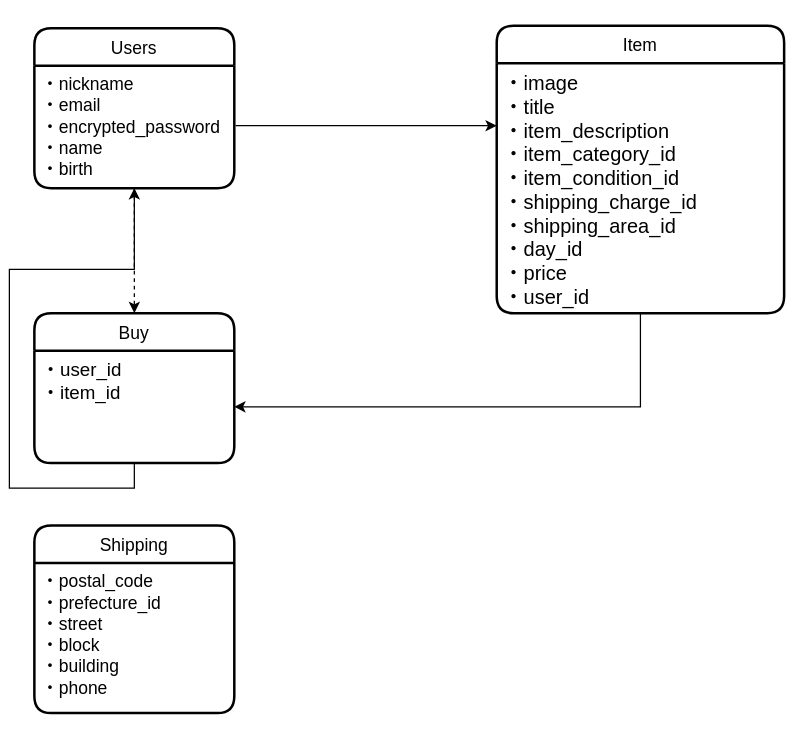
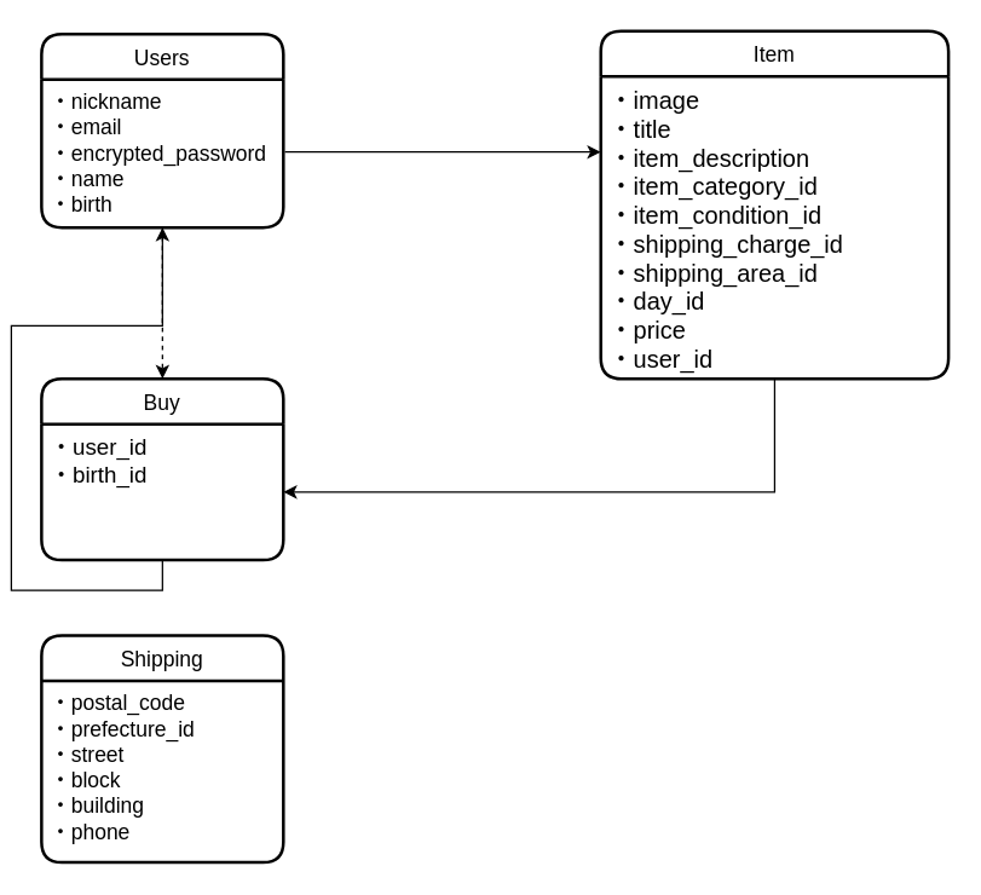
  <mxCell id="0" />
  <mxCell id="1" parent="0" />
  <mxCell id="2" value="Users" style="swimlane;childLayout=stackLayout;horizontal=1;startSize=30;horizontalStack=0;rounded=1;fontSize=14;fontStyle=0;strokeWidth=2;resizeParent=0;resizeLast=1;shadow=0;dashed=0;align=center;" parent="1" vertex="1"><mxGeometry x="20" y="22" width="160" height="128" as="geometry" /></mxCell>
  <mxCell id="3" value="・nickname&#10;・email&#10;・encrypted_password&#10;・name&#10;・birth&#10;" style="align=left;strokeColor=none;fillColor=none;spacingLeft=4;fontSize=14;verticalAlign=top;resizable=0;rotatable=0;part=1;" parent="2" vertex="1"><mxGeometry y="30" width="160" height="98" as="geometry" /></mxCell>
  <mxCell id="4" value="Item" style="swimlane;childLayout=stackLayout;horizontal=1;startSize=30;horizontalStack=0;rounded=1;fontSize=14;fontStyle=0;strokeWidth=2;resizeParent=0;resizeLast=1;shadow=0;dashed=0;align=center;" parent="1" vertex="1"><mxGeometry x="390" y="20" width="230" height="230" as="geometry" /></mxCell>
  <mxCell id="5" value="・image&#10;・title&#10;・item_description&#10;・item_category_id&#10;・item_condition_id&#10;・shipping_charge_id&#10;・shipping_area_id&#10;・day_id&#10;・price&#10;・user_id&#10;" style="align=left;strokeColor=none;fillColor=none;spacingLeft=4;fontSize=16;verticalAlign=top;resizable=0;rotatable=0;part=1;" parent="4" vertex="1"><mxGeometry y="30" width="230" height="200" as="geometry" /></mxCell>
  <mxCell id="6" value="Buy" style="swimlane;childLayout=stackLayout;horizontal=1;startSize=30;horizontalStack=0;rounded=1;fontSize=14;fontStyle=0;strokeWidth=2;resizeParent=0;resizeLast=1;shadow=0;dashed=0;align=center;" parent="1" vertex="1"><mxGeometry x="20" y="250" width="160" height="120" as="geometry" /></mxCell>
- <mxCell id="7" value="・user_id&#10;・item_id" style="align=left;strokeColor=none;fillColor=none;spacingLeft=4;fontSize=15;verticalAlign=top;resizable=0;rotatable=0;part=1;" parent="6" vertex="1"><mxGeometry y="30" width="160" height="90" as="geometry" /></mxCell>
+ <mxCell id="7" value="・user_id&#10;・birth_id" style="align=left;strokeColor=none;fillColor=none;spacingLeft=4;fontSize=15;verticalAlign=top;resizable=0;rotatable=0;part=1;" parent="6" vertex="1"><mxGeometry y="30" width="160" height="90" as="geometry" /></mxCell>
  <mxCell id="8" value="Shipping" style="swimlane;childLayout=stackLayout;horizontal=1;startSize=30;horizontalStack=0;rounded=1;fontSize=14;fontStyle=0;strokeWidth=2;resizeParent=0;resizeLast=1;shadow=0;dashed=0;align=center;" parent="1" vertex="1"><mxGeometry x="20" y="420" width="160" height="150" as="geometry" /></mxCell>
  <mxCell id="9" value="・postal_code&#10;・prefecture_id&#10;・street&#10;・block&#10;・building&#10;・phone" style="align=left;strokeColor=none;fillColor=none;spacingLeft=4;fontSize=14;verticalAlign=top;resizable=0;rotatable=0;part=1;" parent="8" vertex="1"><mxGeometry y="30" width="160" height="120" as="geometry" /></mxCell>
  <mxCell id="10" style="edgeStyle=orthogonalEdgeStyle;rounded=0;orthogonalLoop=1;jettySize=auto;html=1;entryX=0;entryY=0.25;entryDx=0;entryDy=0;fontSize=15;" parent="1" target="5" edge="1"><mxGeometry relative="1" as="geometry"><mxPoint x="181" y="100" as="sourcePoint" /><Array as="points"><mxPoint x="181" y="100" /></Array></mxGeometry></mxCell>
  <mxCell id="11" style="edgeStyle=orthogonalEdgeStyle;rounded=0;orthogonalLoop=1;jettySize=auto;html=1;exitX=0.5;exitY=1;exitDx=0;exitDy=0;entryX=0.5;entryY=0;entryDx=0;entryDy=0;fontSize=15;dashed=1;" parent="1" source="3" target="6" edge="1"><mxGeometry relative="1" as="geometry" /></mxCell>
  <mxCell id="12" style="edgeStyle=orthogonalEdgeStyle;rounded=0;orthogonalLoop=1;jettySize=auto;html=1;exitX=0.5;exitY=1;exitDx=0;exitDy=0;entryX=1;entryY=0.5;entryDx=0;entryDy=0;fontSize=15;" parent="1" source="5" target="7" edge="1"><mxGeometry relative="1" as="geometry" /></mxCell>
  <mxCell id="13" style="edgeStyle=orthogonalEdgeStyle;rounded=0;orthogonalLoop=1;jettySize=auto;html=1;exitX=0.5;exitY=1;exitDx=0;exitDy=0;fontSize=15;" parent="1" source="7" target="3" edge="1"><mxGeometry relative="1" as="geometry" /></mxCell>
